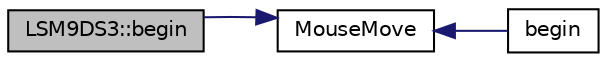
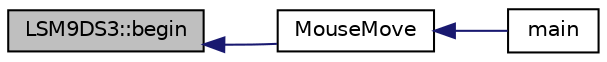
  digraph {
    rankdir=LR
    node [color=black fillcolor=white fontname=Helvetica fontsize=10 shape=record style=filled]
    edge [color=midnightblue dir=back fontname=Helvetica fontsize=10 labelfontname=Helvetica labelfontsize=10 style=solid]
    n1 [fillcolor=grey75 fontcolor=black height=0.2 label="LSM9DS3::begin" width=0.4]
    n2 [height=0.2 label=MouseMove width=0.4]
-   n3 [height=0.2 label=begin width=0.4]
-   n2 -> n1
+   n3 [height=0.2 label=main width=0.4]
+   n1 -> n2
    n2 -> n3
  }
